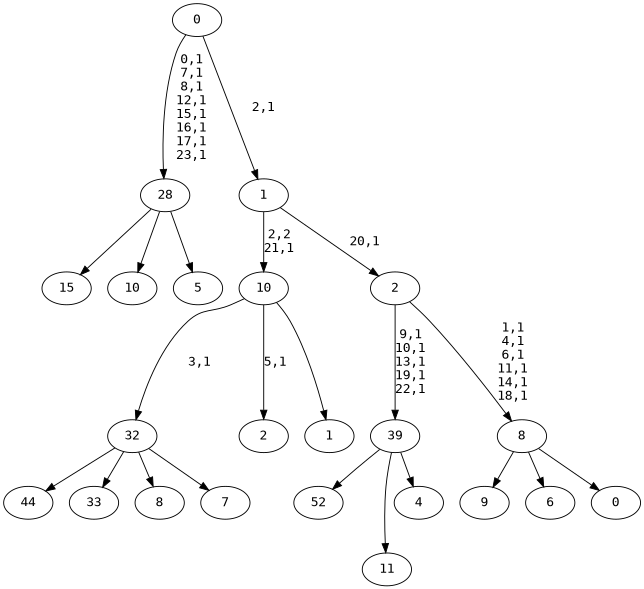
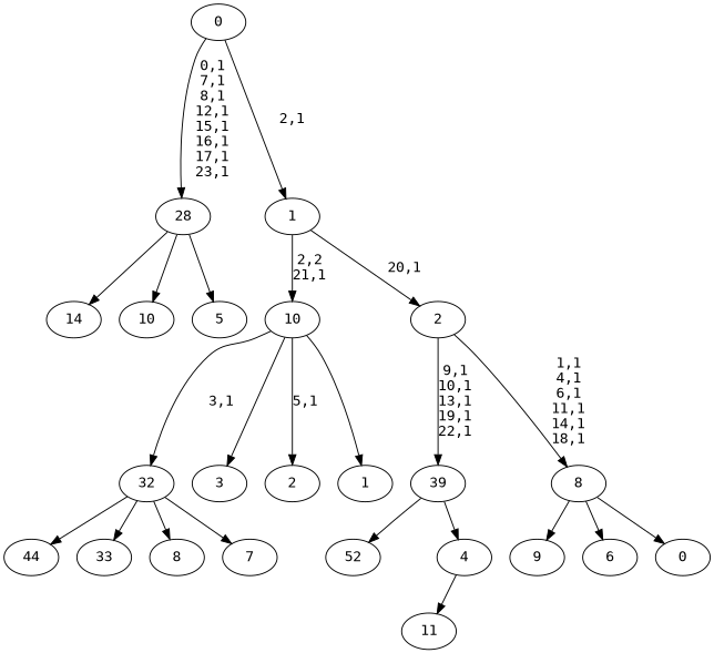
  digraph {
    fontname="DejaVu Sans Mono"
    node [fontname="DejaVu Sans Mono"]
    edge [fontname="DejaVu Sans Mono"]
-   n1 [label=15]
+   n1 [label=14]
    n2 [label=44]
    n3 [label=33]
    n4 [label=52]
    n5 [label=11]
    n6 [label=10]
    n7 [label=9]
    n8 [label=8]
    32
    n10 [label=7]
    n11 [label=6]
    n12 [label=5]
    28
    n14 [label=4]
    n15 [label=39]
+   n16 [label=3]
    n17 [label=2]
    n18 [label=1]
    10
    n20 [label=0]
    8
    2
    1
    0
    32 -> n2
    32 -> n3
    32 -> n8
    32 -> n10
    28 -> n1
    28 -> n6
    28 -> n12
    n15 -> n4
-   n15 -> n5
+   n14 -> n5
    n15 -> n14
    10 -> 32 [label="3,1"]
+   10 -> n16
    10 -> n17 [label="5,1"]
    10 -> n18
    8 -> n7
    8 -> n11
    8 -> n20
    2 -> n15 [label="9,1\n10,1\n13,1\n19,1\n22,1"]
    2 -> 8 [label="1,1\n4,1\n6,1\n11,1\n14,1\n18,1"]
    1 -> 10 [label="2,2\n21,1"]
    1 -> 2 [label="20,1"]
    0 -> 28 [label="0,1\n7,1\n8,1\n12,1\n15,1\n16,1\n17,1\n23,1"]
    0 -> 1 [label="2,1"]
  }
